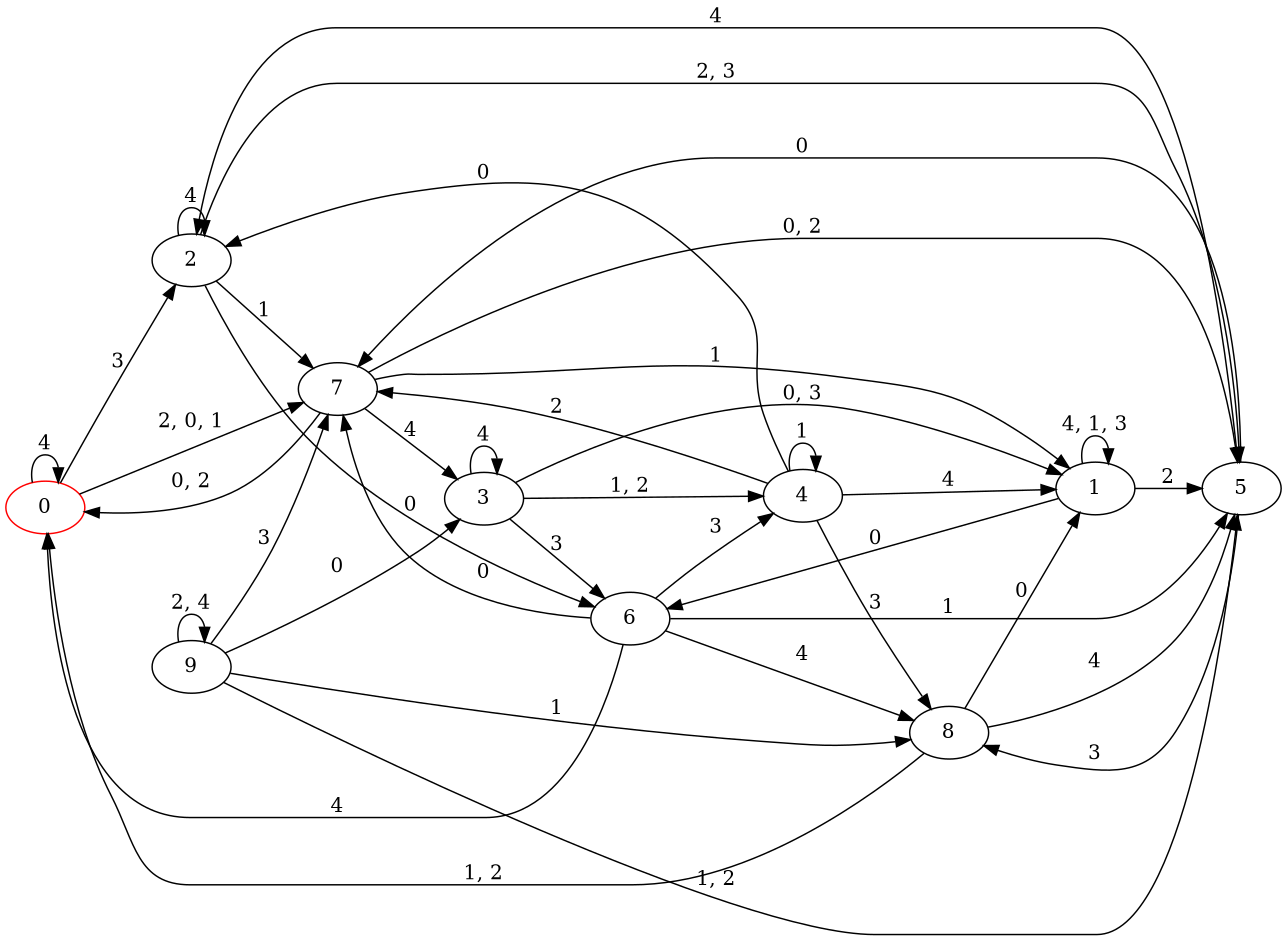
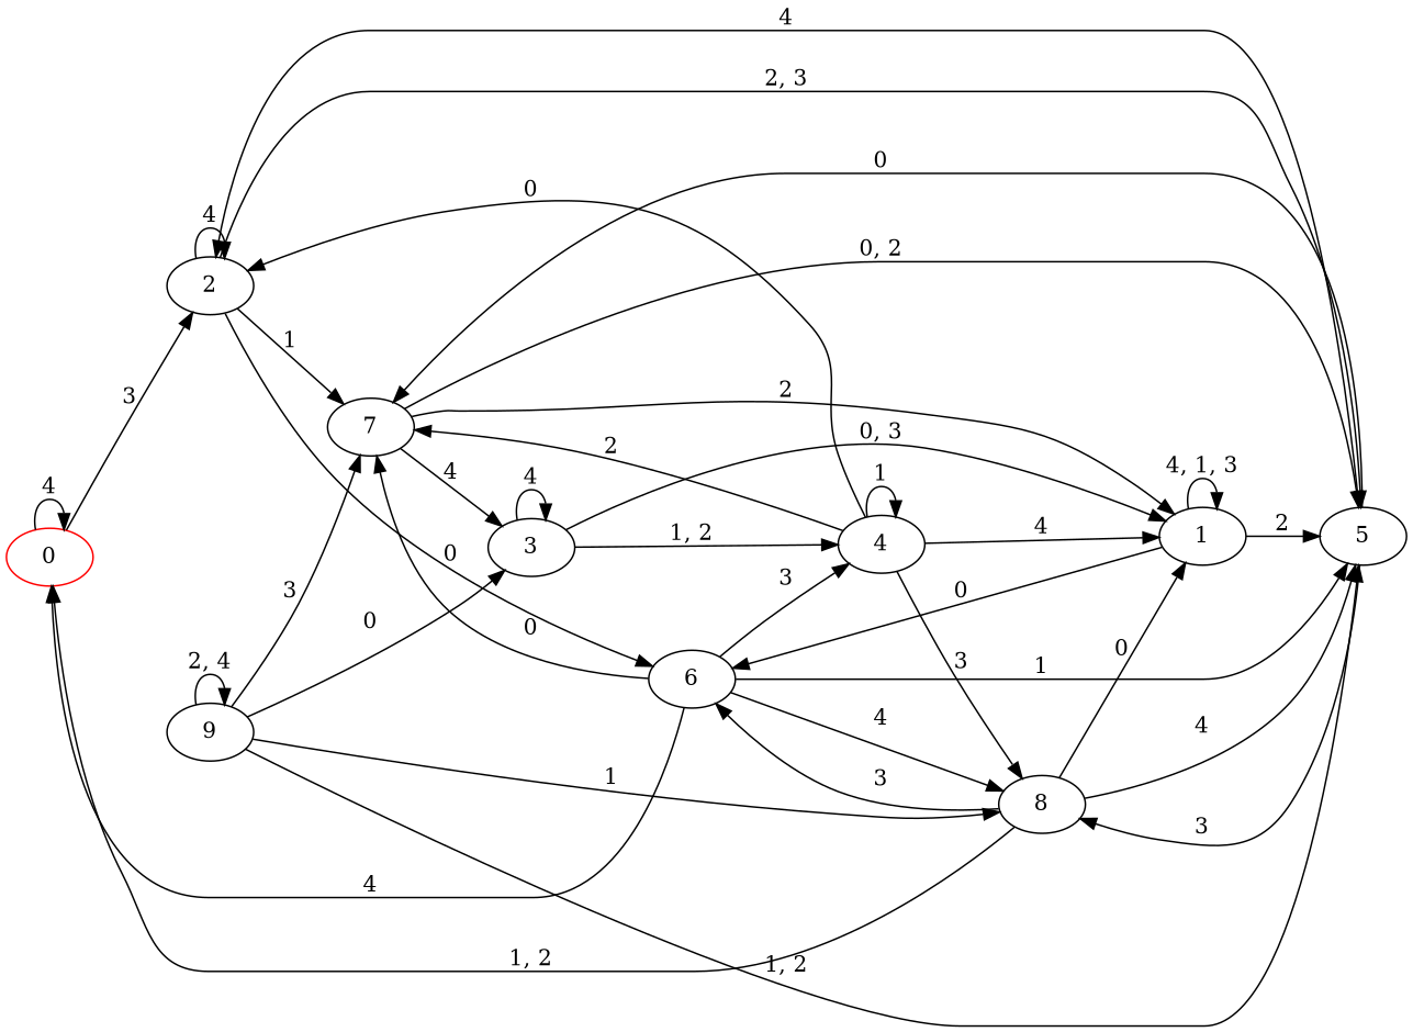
  digraph {
    rankdir=LR
    n1 [color=red label=0]
    n2 [label=2]
    n3 [label=7]
    n4 [label=5]
    n5 [label=6]
    n6 [label=1]
    n7 [label=3]
    n8 [label=8]
    n9 [label=4]
    n10 [label=9]
    n1 -> n1 [label=4]
    n1 -> n2 [label=3]
-   n1 -> n3 [label="2, 0, 1"]
    n2 -> n2 [label=4]
    n2 -> n3 [label=1]
    n2 -> n4 [label="2, 3"]
    n2 -> n5 [label=0]
-   n3 -> n1 [label="0, 2"]
    n3 -> n4 [label="0, 2"]
-   n3 -> n6 [label=1]
+   n3 -> n6 [label=2]
    n3 -> n7 [label=4]
    n4 -> n2 [label=4]
    n4 -> n3 [label=0]
    n4 -> n8 [label=3]
    n5 -> n1 [label=4]
    n5 -> n3 [label=0]
    n5 -> n4 [label=1]
    n5 -> n8 [label=4]
    n5 -> n9 [label=3]
    n6 -> n4 [label=2]
    n6 -> n5 [label=0]
    n6 -> n6 [label="4, 1, 3"]
    n7 -> n6 [label="0, 3"]
    n7 -> n7 [label=4]
    n7 -> n9 [label="1, 2"]
    n8 -> n1 [label="1, 2"]
    n8 -> n4 [label=4]
-   n7 -> n5 [label=3]
+   n8 -> n5 [label=3]
    n8 -> n6 [label=0]
    n9 -> n2 [label=0]
    n9 -> n3 [label=2]
    n9 -> n6 [label=4]
    n9 -> n8 [label=3]
    n9 -> n9 [label=1]
    n10 -> n3 [label=3]
    n10 -> n4 [label="1, 2"]
    n10 -> n7 [label=0]
    n10 -> n8 [label=1]
    n10 -> n10 [label="2, 4"]
  }
